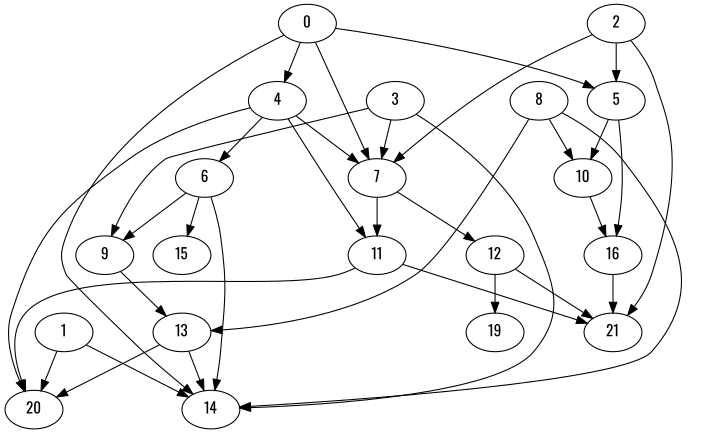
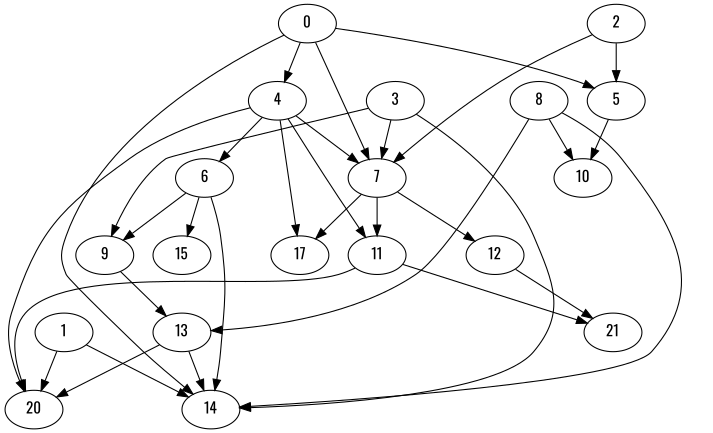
  digraph {
    fontname=Oswald
    node [fontname=Oswald]
    edge [fontname=Oswald]
    0
    4
    5
    7
    14
    20
    6
    11
+   17
    10
-   16
    12
    9
    15
    21
    1
    2
    3
    13
    8
-   19
    0 -> 4
    0 -> 5
    0 -> 7
    0 -> 14
    4 -> 7
    4 -> 20
    4 -> 6
    4 -> 11
+   4 -> 17
    5 -> 10
-   5 -> 16
    7 -> 11
+   7 -> 17
    7 -> 12
    6 -> 14
    6 -> 9
    6 -> 15
    11 -> 20
    11 -> 21
-   10 -> 16
-   16 -> 21
    12 -> 21
-   12 -> 19
    9 -> 13
    1 -> 14
    1 -> 20
    2 -> 5
    2 -> 7
-   2 -> 21
    3 -> 7
    3 -> 14
    3 -> 9
    13 -> 14
    13 -> 20
    8 -> 14
    8 -> 10
    8 -> 13
  }
